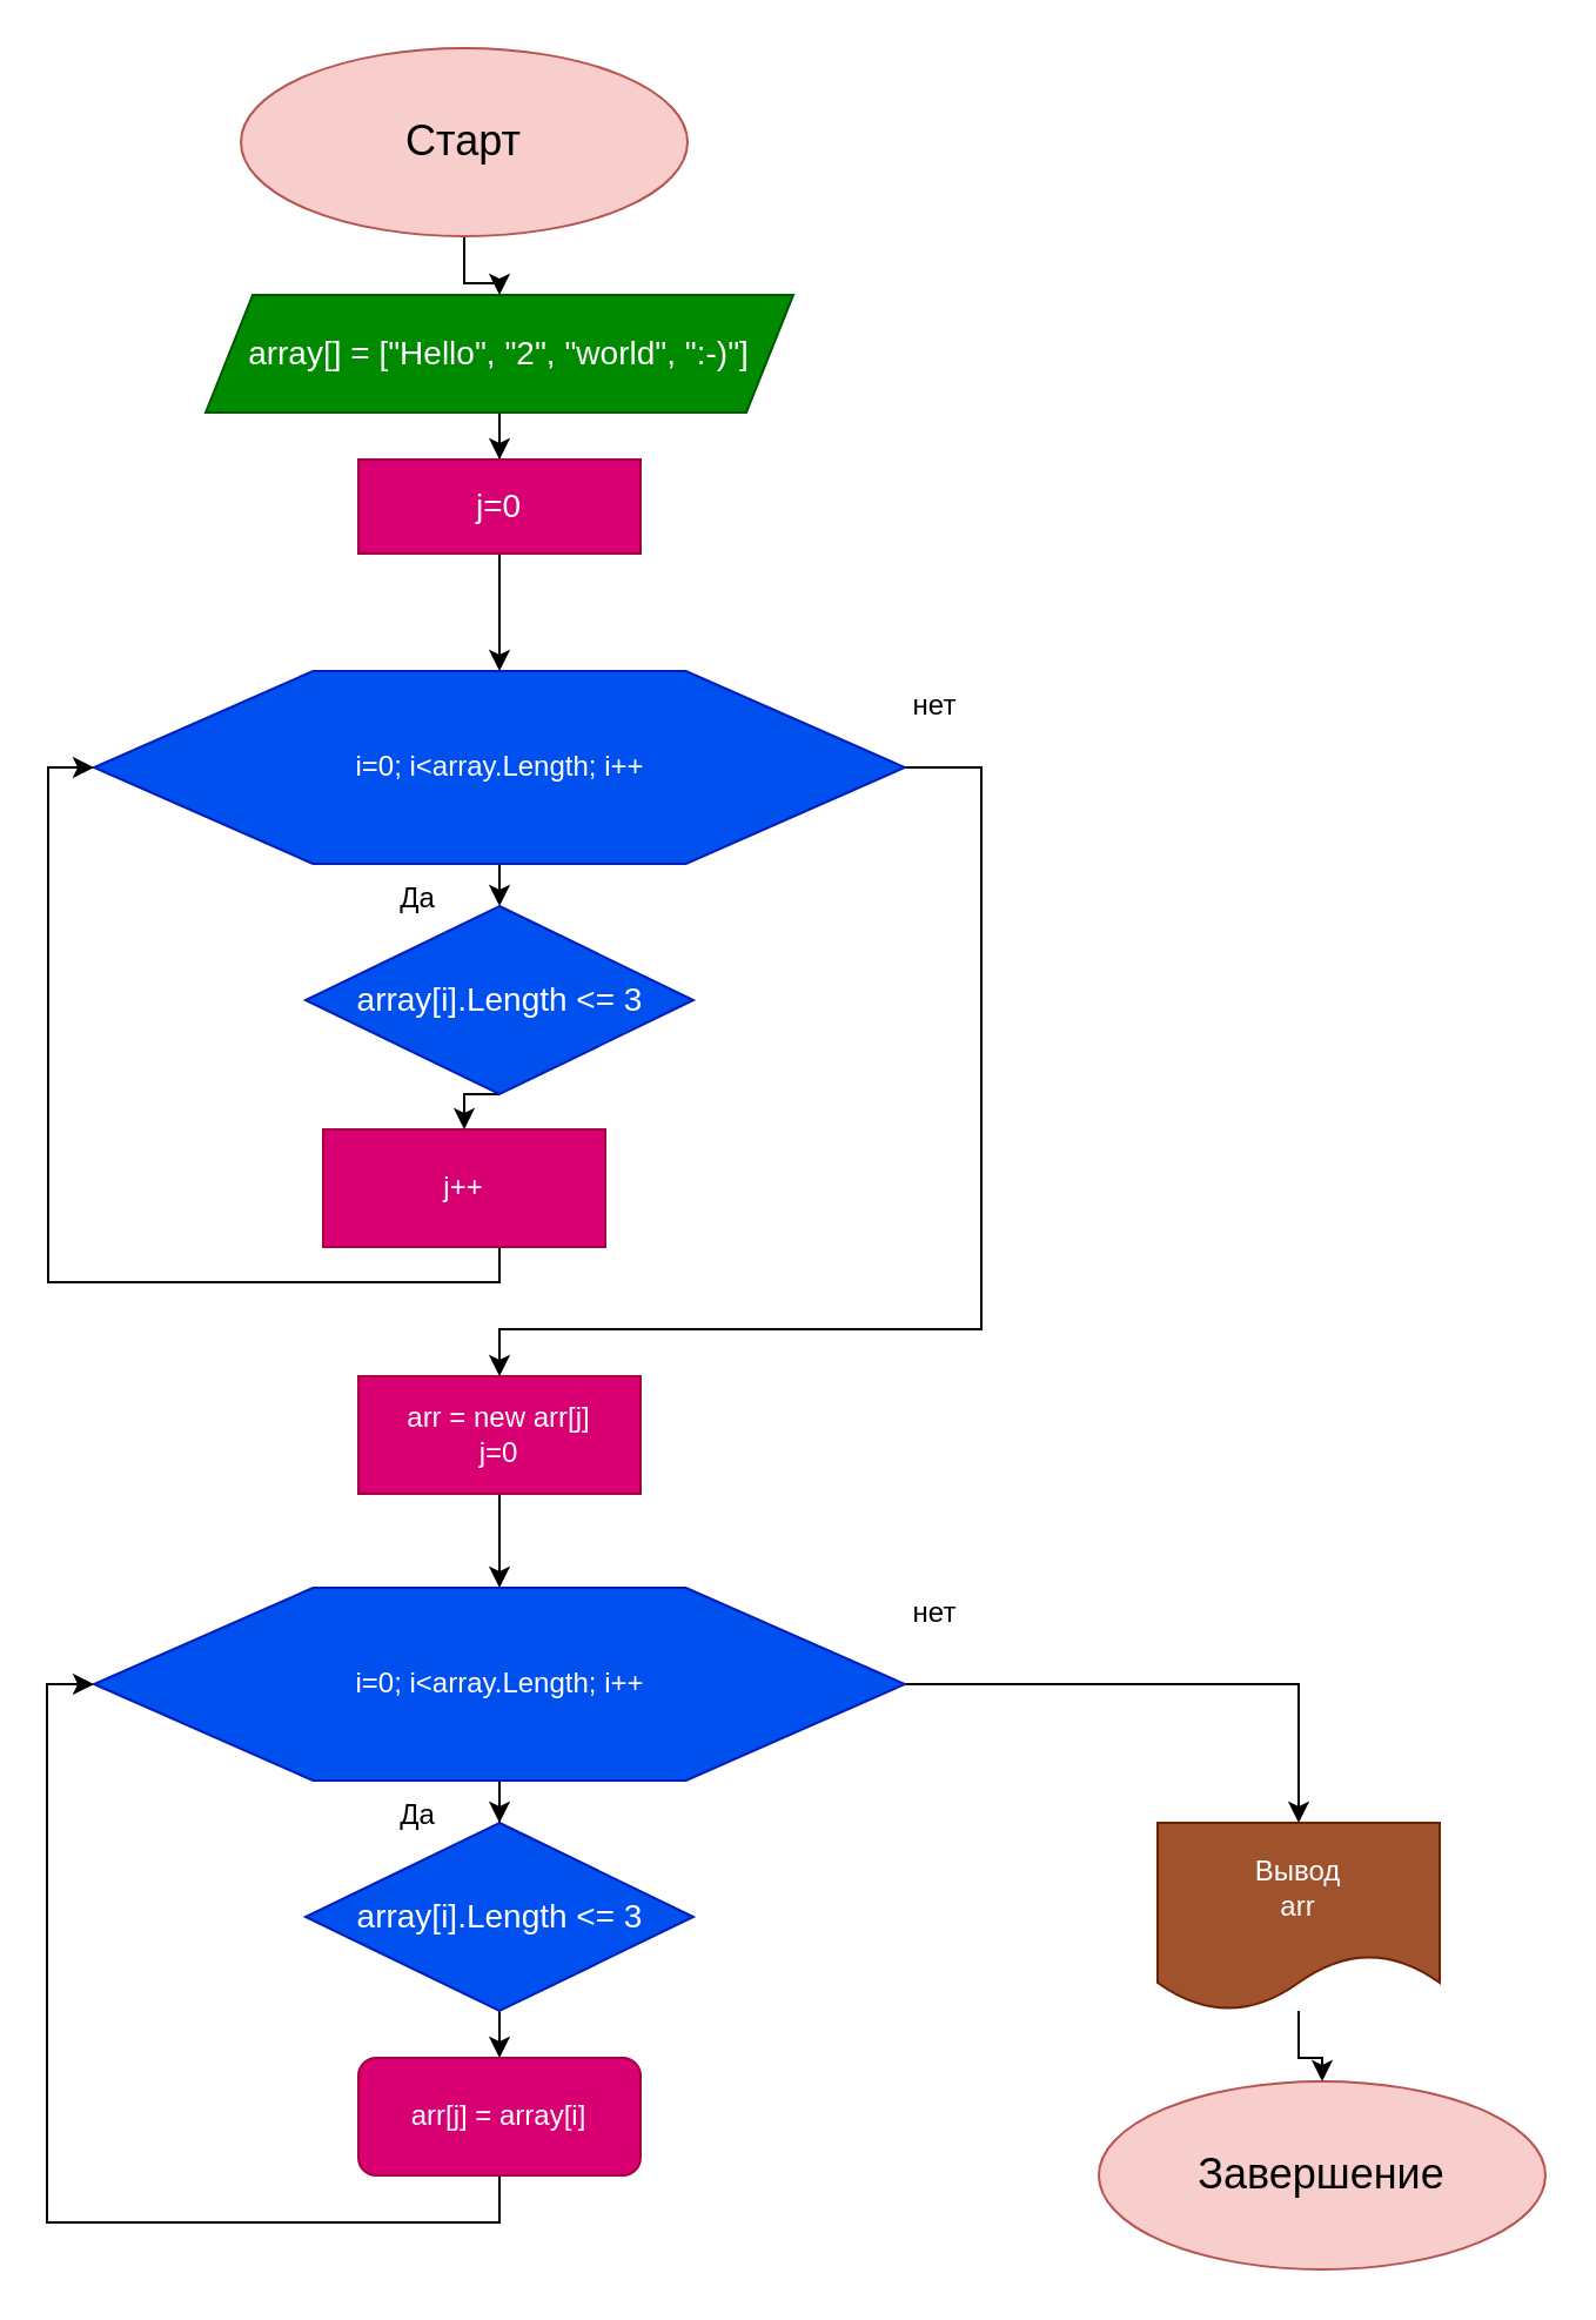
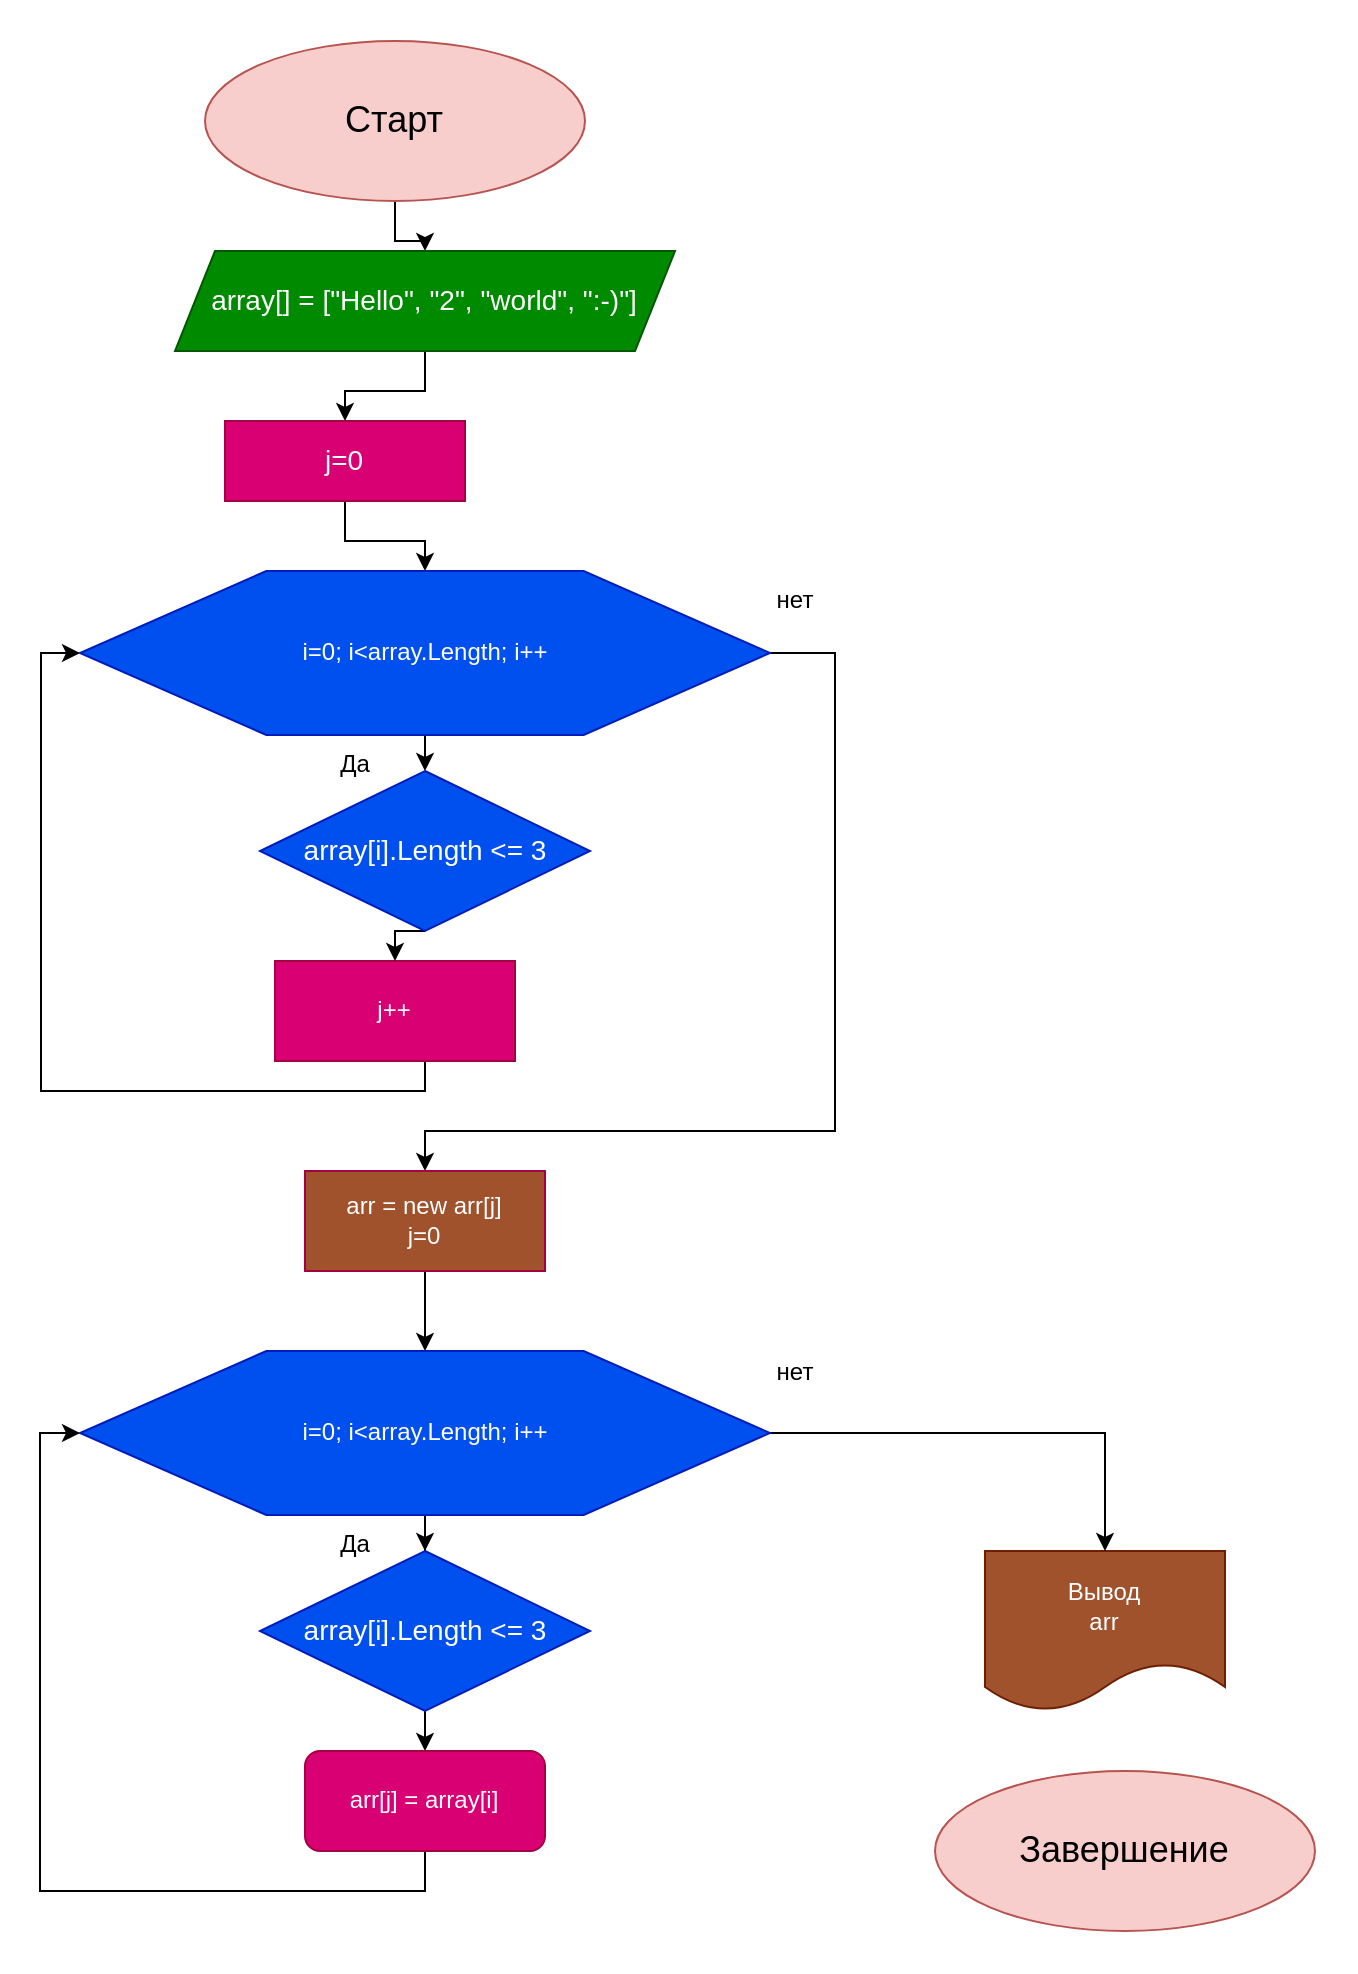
  <mxCell id="0" />
  <mxCell id="1" parent="0" />
  <mxCell id="2" value="" style="edgeStyle=orthogonalEdgeStyle;rounded=0;orthogonalLoop=1;jettySize=auto;html=1;" parent="1" source="3" target="5" edge="1"><mxGeometry relative="1" as="geometry" /></mxCell>
  <mxCell id="3" value="&lt;font style=&quot;font-size: 18px;&quot;&gt;Старт&lt;/font&gt;" style="ellipse;whiteSpace=wrap;html=1;fillColor=#f8cecc;strokeColor=#b85450;" parent="1" vertex="1"><mxGeometry x="102" y="20" width="190" height="80" as="geometry" /></mxCell>
  <mxCell id="4" value="" style="edgeStyle=orthogonalEdgeStyle;rounded=0;orthogonalLoop=1;jettySize=auto;html=1;" parent="1" source="5" target="7" edge="1"><mxGeometry relative="1" as="geometry" /></mxCell>
  <mxCell id="5" value="&lt;font style=&quot;&quot;&gt;&lt;span style=&quot;font-size: 14px;&quot;&gt;array[] = [&quot;Hello&quot;, &quot;2&quot;, &quot;world&quot;, &quot;:-)&quot;]&lt;/span&gt;&lt;br&gt;&lt;/font&gt;" style="shape=parallelogram;perimeter=parallelogramPerimeter;whiteSpace=wrap;html=1;fixedSize=1;fillColor=#008a00;strokeColor=#005700;fontColor=#ffffff;" parent="1" vertex="1"><mxGeometry x="87" y="125" width="250" height="50" as="geometry" /></mxCell>
  <mxCell id="6" value="" style="edgeStyle=orthogonalEdgeStyle;rounded=0;orthogonalLoop=1;jettySize=auto;html=1;entryX=0.5;entryY=0;entryDx=0;entryDy=0;" parent="1" source="7" target="13" edge="1"><mxGeometry relative="1" as="geometry" /></mxCell>
- <mxCell id="7" value="&lt;font style=&quot;font-size: 14px;&quot;&gt;j=0&lt;br&gt;&lt;/font&gt;" style="whiteSpace=wrap;html=1;fillColor=#d80073;strokeColor=#A50040;fontColor=#ffffff;" parent="1" vertex="1"><mxGeometry x="152" y="195" width="120" height="40" as="geometry" /></mxCell>
- <mxCell id="8" value="" style="edgeStyle=orthogonalEdgeStyle;rounded=0;orthogonalLoop=1;jettySize=auto;html=1;" parent="1" source="9" target="10" edge="1"><mxGeometry relative="1" as="geometry" /></mxCell>
+ <mxCell id="7" value="&lt;font style=&quot;font-size: 14px;&quot;&gt;j=0&lt;br&gt;&lt;/font&gt;" style="whiteSpace=wrap;html=1;fillColor=#d80073;strokeColor=#A50040;fontColor=#ffffff;" parent="1" vertex="1"><mxGeometry x="112" y="210" width="120" height="40" as="geometry" /></mxCell>
  <mxCell id="9" value="Вывод&lt;br&gt;arr" style="shape=document;whiteSpace=wrap;html=1;boundedLbl=1;fillColor=#a0522d;strokeColor=#6D1F00;fontColor=#ffffff;" parent="1" vertex="1"><mxGeometry x="492" y="775" width="120" height="80" as="geometry" /></mxCell>
  <mxCell id="10" value="&lt;span style=&quot;font-size: 18px;&quot;&gt;Завершение&lt;/span&gt;" style="ellipse;whiteSpace=wrap;html=1;fillColor=#f8cecc;strokeColor=#b85450;" parent="1" vertex="1"><mxGeometry x="467" y="885" width="190" height="80" as="geometry" /></mxCell>
  <mxCell id="11" style="edgeStyle=orthogonalEdgeStyle;rounded=0;orthogonalLoop=1;jettySize=auto;html=1;entryX=0.5;entryY=0;entryDx=0;entryDy=0;" edge="1" parent="1" source="13" target="20"><mxGeometry relative="1" as="geometry"><Array as="points"><mxPoint x="417" y="326" /><mxPoint x="417" y="565" /><mxPoint x="212" y="565" /></Array></mxGeometry></mxCell>
  <mxCell id="12" style="edgeStyle=orthogonalEdgeStyle;rounded=0;orthogonalLoop=1;jettySize=auto;html=1;exitX=0.5;exitY=1;exitDx=0;exitDy=0;entryX=0.5;entryY=0;entryDx=0;entryDy=0;" edge="1" parent="1" source="13" target="28"><mxGeometry relative="1" as="geometry" /></mxCell>
  <mxCell id="13" value="" style="verticalLabelPosition=bottom;verticalAlign=middle;html=1;shape=hexagon;perimeter=hexagonPerimeter2;arcSize=6;size=0.27;fillColor=#0050ef;strokeColor=#001DBC;fontColor=#ffffff;fontSize=14;" parent="1" vertex="1"><mxGeometry x="39.5" y="285" width="345" height="82" as="geometry" /></mxCell>
  <mxCell id="14" value="i=0; i&amp;lt;array.Length; i++" style="text;strokeColor=none;align=center;fillColor=none;html=1;verticalAlign=middle;whiteSpace=wrap;rounded=0;labelBackgroundColor=none;fontColor=#FFFFFF;" parent="1" vertex="1"><mxGeometry x="144.5" y="311" width="135" height="30" as="geometry" /></mxCell>
  <mxCell id="15" style="edgeStyle=orthogonalEdgeStyle;rounded=0;orthogonalLoop=1;jettySize=auto;html=1;entryX=0;entryY=0.5;entryDx=0;entryDy=0;" parent="1" source="16" target="13" edge="1"><mxGeometry relative="1" as="geometry"><Array as="points"><mxPoint x="212" y="545" /><mxPoint x="20" y="545" /><mxPoint x="20" y="326" /></Array></mxGeometry></mxCell>
  <mxCell id="16" value="j++" style="whiteSpace=wrap;html=1;fillColor=#d80073;strokeColor=#A50040;fontColor=#ffffff;" parent="1" vertex="1"><mxGeometry x="137" y="480" width="120" height="50" as="geometry" /></mxCell>
  <mxCell id="17" value="Да" style="text;html=1;align=center;verticalAlign=middle;resizable=0;points=[];autosize=1;strokeColor=none;fillColor=none;" parent="1" vertex="1"><mxGeometry x="157" y="367" width="40" height="30" as="geometry" /></mxCell>
  <mxCell id="18" value="нет" style="text;html=1;align=center;verticalAlign=middle;resizable=0;points=[];autosize=1;strokeColor=none;fillColor=none;" parent="1" vertex="1"><mxGeometry x="377" y="285" width="40" height="30" as="geometry" /></mxCell>
  <mxCell id="19" style="edgeStyle=orthogonalEdgeStyle;rounded=0;orthogonalLoop=1;jettySize=auto;html=1;exitX=0.5;exitY=1;exitDx=0;exitDy=0;" edge="1" parent="1" source="20" target="23"><mxGeometry relative="1" as="geometry" /></mxCell>
- <mxCell id="20" value="arr = new arr[j]&lt;br&gt;j=0" style="whiteSpace=wrap;html=1;fillColor=#d80073;strokeColor=#A50040;fontColor=#ffffff;" vertex="1" parent="1"><mxGeometry x="152" y="585" width="120" height="50" as="geometry" /></mxCell>
+ <mxCell id="20" value="arr = new arr[j]&lt;br&gt;j=0" style="whiteSpace=wrap;html=1;fillColor=#a0522d;strokeColor=#A50040;fontColor=#ffffff;" vertex="1" parent="1"><mxGeometry x="152" y="585" width="120" height="50" as="geometry" /></mxCell>
  <mxCell id="21" value="" style="edgeStyle=orthogonalEdgeStyle;rounded=0;orthogonalLoop=1;jettySize=auto;html=1;" edge="1" parent="1" source="23" target="26"><mxGeometry relative="1" as="geometry" /></mxCell>
  <mxCell id="22" style="edgeStyle=orthogonalEdgeStyle;rounded=0;orthogonalLoop=1;jettySize=auto;html=1;exitX=1;exitY=0.5;exitDx=0;exitDy=0;entryX=0.5;entryY=0;entryDx=0;entryDy=0;" edge="1" parent="1" source="23" target="9"><mxGeometry relative="1" as="geometry" /></mxCell>
  <mxCell id="23" value="" style="verticalLabelPosition=bottom;verticalAlign=middle;html=1;shape=hexagon;perimeter=hexagonPerimeter2;arcSize=6;size=0.27;fillColor=#0050ef;strokeColor=#001DBC;fontColor=#ffffff;fontSize=14;" vertex="1" parent="1"><mxGeometry x="39.5" y="675" width="345" height="82" as="geometry" /></mxCell>
  <mxCell id="24" value="i=0; i&amp;lt;array.Length; i++" style="text;strokeColor=none;align=center;fillColor=none;html=1;verticalAlign=middle;whiteSpace=wrap;rounded=0;labelBackgroundColor=none;fontColor=#FFFFFF;" vertex="1" parent="1"><mxGeometry x="144.5" y="701" width="135" height="30" as="geometry" /></mxCell>
  <mxCell id="25" style="edgeStyle=orthogonalEdgeStyle;rounded=0;orthogonalLoop=1;jettySize=auto;html=1;exitX=0.5;exitY=1;exitDx=0;exitDy=0;entryX=0.5;entryY=0;entryDx=0;entryDy=0;" edge="1" parent="1" source="26" target="30"><mxGeometry relative="1" as="geometry" /></mxCell>
  <mxCell id="26" value="array[i].Length &amp;lt;= 3" style="rhombus;whiteSpace=wrap;html=1;fontSize=14;fillColor=#0050ef;strokeColor=#001DBC;fontColor=#ffffff;arcSize=6;" vertex="1" parent="1"><mxGeometry x="129.5" y="775" width="165" height="80" as="geometry" /></mxCell>
  <mxCell id="27" style="edgeStyle=orthogonalEdgeStyle;rounded=0;orthogonalLoop=1;jettySize=auto;html=1;exitX=0.5;exitY=1;exitDx=0;exitDy=0;entryX=0.5;entryY=0;entryDx=0;entryDy=0;" edge="1" parent="1" source="28" target="16"><mxGeometry relative="1" as="geometry" /></mxCell>
  <mxCell id="28" value="array[i].Length &amp;lt;= 3" style="rhombus;whiteSpace=wrap;html=1;fontSize=14;fillColor=#0050ef;strokeColor=#001DBC;fontColor=#ffffff;arcSize=6;" vertex="1" parent="1"><mxGeometry x="129.5" y="385" width="165" height="80" as="geometry" /></mxCell>
  <mxCell id="29" style="edgeStyle=orthogonalEdgeStyle;rounded=0;orthogonalLoop=1;jettySize=auto;html=1;exitX=0.5;exitY=1;exitDx=0;exitDy=0;entryX=0;entryY=0.5;entryDx=0;entryDy=0;" edge="1" parent="1" source="30" target="23"><mxGeometry relative="1" as="geometry" /></mxCell>
  <mxCell id="30" value="arr[j] = array[i]" style="whiteSpace=wrap;html=1;fillColor=#d80073;strokeColor=#A50040;fontColor=#ffffff;rounded=1;" vertex="1" parent="1"><mxGeometry x="152" y="875" width="120" height="50" as="geometry" /></mxCell>
  <mxCell id="31" value="Да" style="text;html=1;align=center;verticalAlign=middle;resizable=0;points=[];autosize=1;strokeColor=none;fillColor=none;" vertex="1" parent="1"><mxGeometry x="157" y="757" width="40" height="30" as="geometry" /></mxCell>
  <mxCell id="32" value="нет" style="text;html=1;align=center;verticalAlign=middle;resizable=0;points=[];autosize=1;strokeColor=none;fillColor=none;" vertex="1" parent="1"><mxGeometry x="377" y="671" width="40" height="30" as="geometry" /></mxCell>
